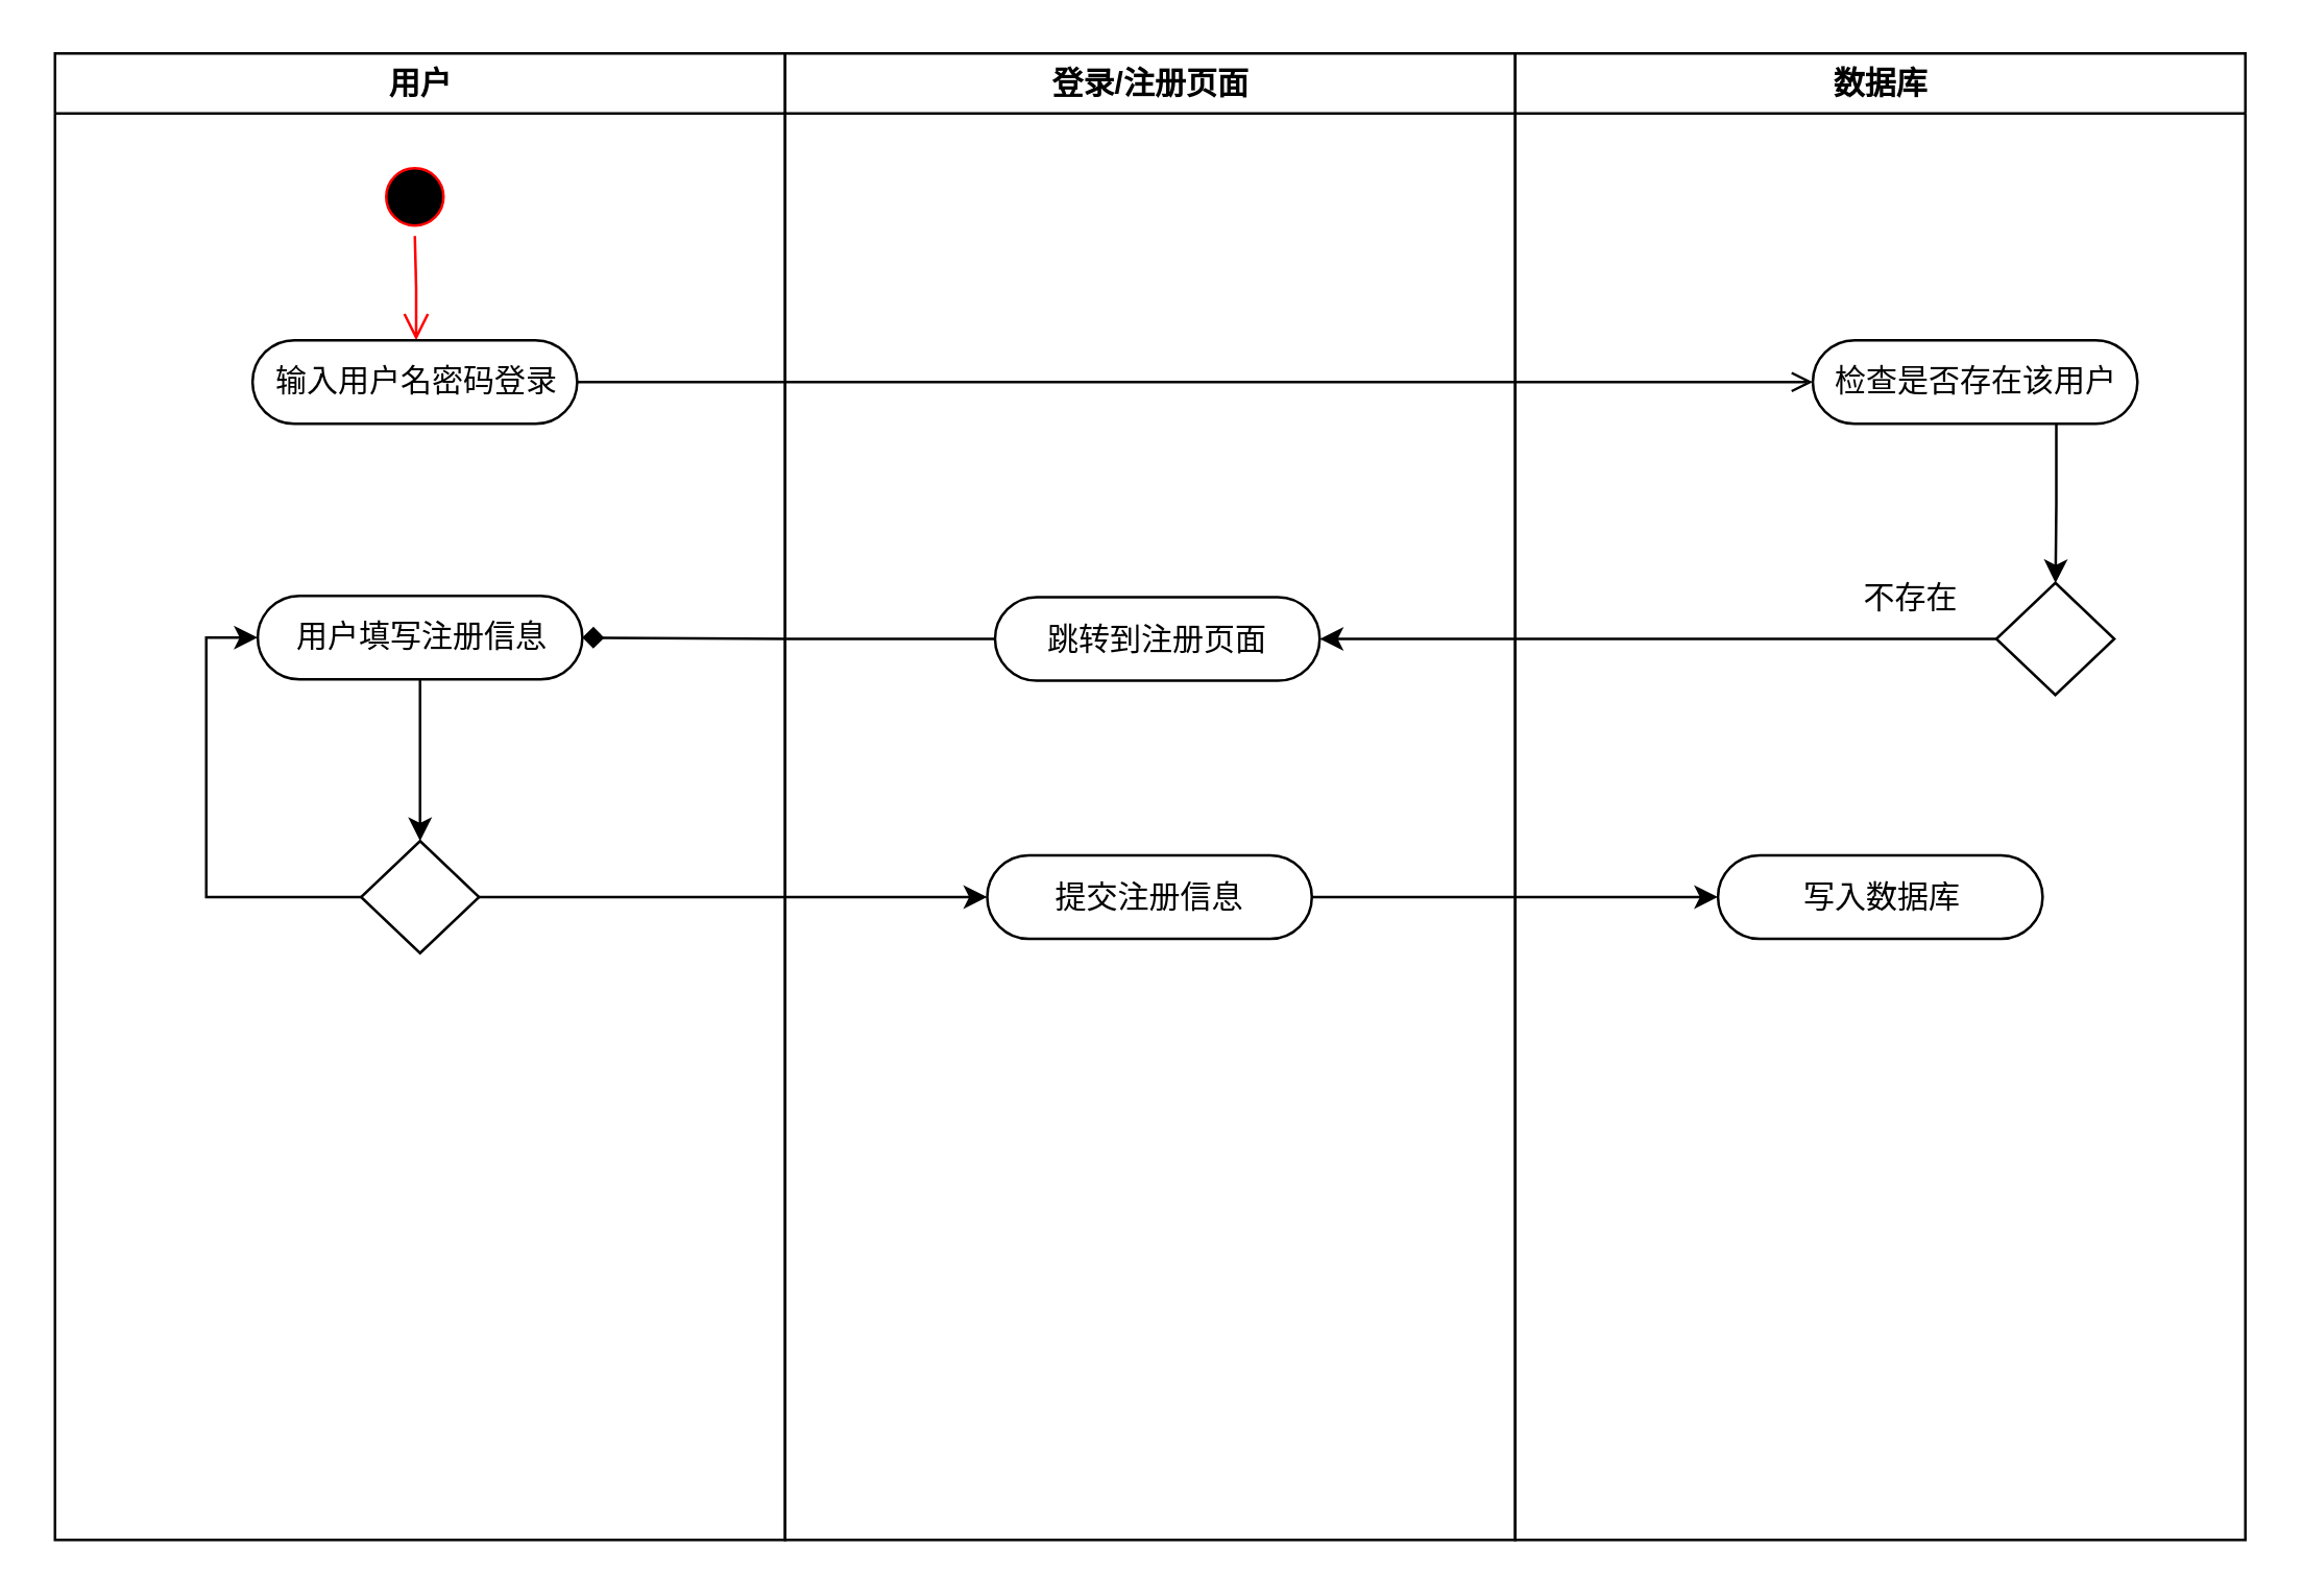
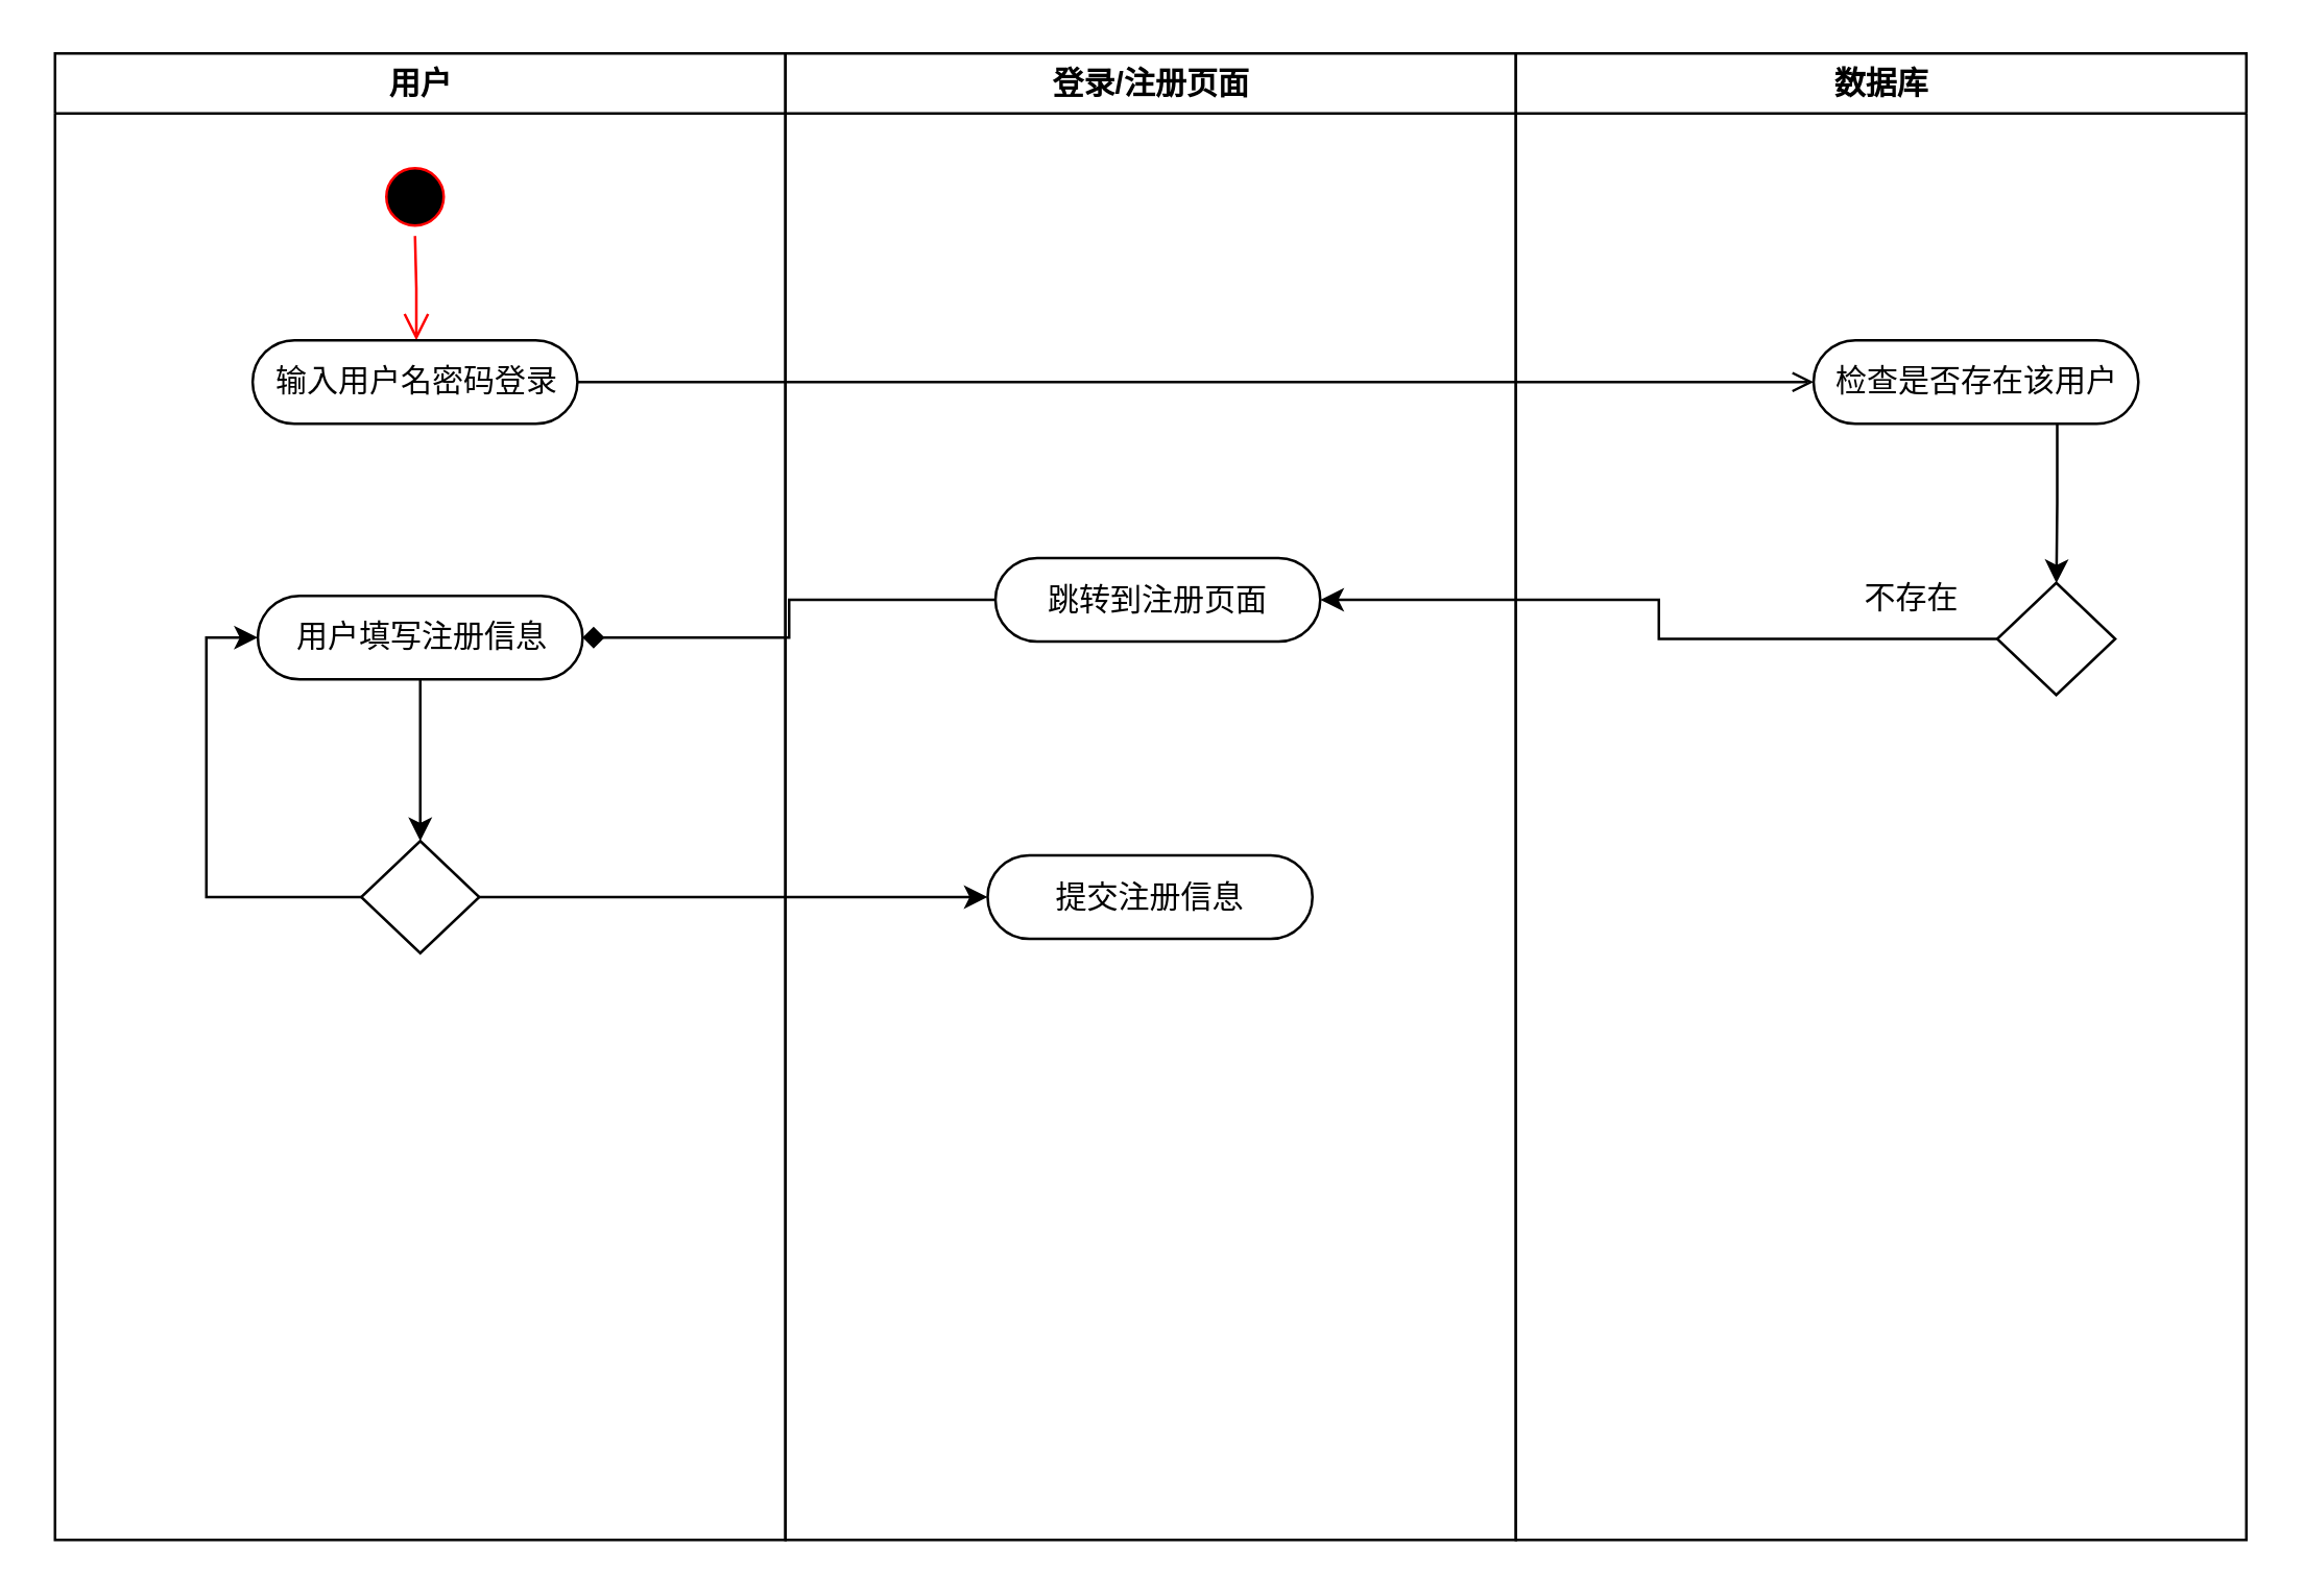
  <mxCell id="0" />
  <mxCell id="1" parent="0" />
  <mxCell id="2" value="用户" style="swimlane;whiteSpace=wrap" parent="1" vertex="1"><mxGeometry x="20.5" y="20" width="280" height="570" as="geometry" /></mxCell>
  <mxCell id="3" value="" style="ellipse;shape=startState;fillColor=#000000;strokeColor=#ff0000;" parent="2" vertex="1"><mxGeometry x="123" y="40" width="30" height="30" as="geometry" /></mxCell>
  <mxCell id="4" value="" style="edgeStyle=elbowEdgeStyle;elbow=horizontal;verticalAlign=bottom;endArrow=open;endSize=8;strokeColor=#FF0000;endFill=1;rounded=0" parent="2" source="3" edge="1"><mxGeometry x="123" y="40" as="geometry"><mxPoint x="138.5" y="110" as="targetPoint" /></mxGeometry></mxCell>
  <mxCell id="5" value="输入用户名密码登录" style="html=1;rounded=1;absoluteArcSize=0;arcSize=50;" parent="2" vertex="1"><mxGeometry x="75.75" y="110" width="124.5" height="32" as="geometry" /></mxCell>
  <mxCell id="6" style="edgeStyle=orthogonalEdgeStyle;rounded=0;orthogonalLoop=1;jettySize=auto;html=1;" edge="1" parent="2" source="7" target="9"><mxGeometry relative="1" as="geometry" /></mxCell>
  <mxCell id="7" value="用户填写注册信息" style="html=1;rounded=1;absoluteArcSize=0;arcSize=50;" vertex="1" parent="2"><mxGeometry x="77.75" y="208" width="124.5" height="32" as="geometry" /></mxCell>
  <mxCell id="8" style="edgeStyle=orthogonalEdgeStyle;rounded=0;orthogonalLoop=1;jettySize=auto;html=1;entryX=0;entryY=0.5;entryDx=0;entryDy=0;" edge="1" parent="2" source="9" target="7"><mxGeometry relative="1" as="geometry"><Array as="points"><mxPoint x="58" y="324" /><mxPoint x="58" y="224" /></Array></mxGeometry></mxCell>
  <mxCell id="9" value="" style="rhombus;whiteSpace=wrap;html=1;rounded=0;" vertex="1" parent="2"><mxGeometry x="117.38" y="302" width="45.25" height="43" as="geometry" /></mxCell>
  <mxCell id="10" value="登录/注册页面" style="swimlane;whiteSpace=wrap" parent="1" vertex="1"><mxGeometry x="300.5" y="20" width="280" height="570" as="geometry" /></mxCell>
- <mxCell id="11" value="跳转到注册页面" style="html=1;rounded=1;absoluteArcSize=0;arcSize=50;" vertex="1" parent="10"><mxGeometry x="80.5" y="208.5" width="124.5" height="32" as="geometry" /></mxCell>
+ <mxCell id="11" value="跳转到注册页面" style="html=1;rounded=1;absoluteArcSize=0;arcSize=50;" vertex="1" parent="10"><mxGeometry x="80.5" y="193.5" width="124.5" height="32" as="geometry" /></mxCell>
  <mxCell id="12" value="提交注册信息" style="html=1;rounded=1;absoluteArcSize=0;arcSize=50;" vertex="1" parent="10"><mxGeometry x="77.5" y="307.5" width="124.5" height="32" as="geometry" /></mxCell>
  <mxCell id="13" value="数据库" style="swimlane;whiteSpace=wrap" parent="1" vertex="1"><mxGeometry x="580.5" y="20" width="280" height="570" as="geometry" /></mxCell>
  <mxCell id="14" value="检查是否存在该用户" style="html=1;rounded=1;absoluteArcSize=0;arcSize=50;" parent="13" vertex="1"><mxGeometry x="114.12" y="110" width="124.5" height="32" as="geometry" /></mxCell>
  <mxCell id="15" value="" style="rhombus;whiteSpace=wrap;html=1;rounded=0;" parent="13" vertex="1"><mxGeometry x="184.5" y="203" width="45.25" height="43" as="geometry" /></mxCell>
  <mxCell id="16" value="" style="edgeStyle=orthogonalEdgeStyle;rounded=0;orthogonalLoop=1;jettySize=auto;html=1;exitX=0.75;exitY=1;exitDx=0;exitDy=0;" parent="13" source="14" target="15" edge="1"><mxGeometry relative="1" as="geometry"><mxPoint x="153.794" y="198.044" as="targetPoint" /></mxGeometry></mxCell>
  <mxCell id="17" value="不存在" style="text;html=1;align=center;verticalAlign=middle;resizable=0;points=[];autosize=1;strokeColor=none;fillColor=none;" vertex="1" parent="13"><mxGeometry x="128.5" y="200" width="46" height="18" as="geometry" /></mxCell>
- <mxCell id="18" value="写入数据库" style="html=1;rounded=1;absoluteArcSize=0;arcSize=50;" vertex="1" parent="13"><mxGeometry x="77.75" y="307.5" width="124.5" height="32" as="geometry" /></mxCell>
  <mxCell id="19" style="edgeStyle=orthogonalEdgeStyle;rounded=0;orthogonalLoop=1;jettySize=auto;html=1;entryX=0;entryY=0.5;entryDx=0;entryDy=0;endArrow=open;" parent="1" source="5" target="14" edge="1"><mxGeometry relative="1" as="geometry"><mxPoint x="678.412" y="146" as="targetPoint" /></mxGeometry></mxCell>
  <mxCell id="20" style="edgeStyle=orthogonalEdgeStyle;rounded=0;orthogonalLoop=1;jettySize=auto;html=1;entryX=1;entryY=0.5;entryDx=0;entryDy=0;" edge="1" parent="1" source="15" target="11"><mxGeometry relative="1" as="geometry" /></mxCell>
  <mxCell id="21" style="edgeStyle=orthogonalEdgeStyle;rounded=0;orthogonalLoop=1;jettySize=auto;html=1;entryX=1;entryY=0.5;entryDx=0;entryDy=0;endArrow=diamond;" edge="1" parent="1" source="11" target="7"><mxGeometry relative="1" as="geometry" /></mxCell>
  <mxCell id="22" style="edgeStyle=orthogonalEdgeStyle;rounded=0;orthogonalLoop=1;jettySize=auto;html=1;entryX=0;entryY=0.5;entryDx=0;entryDy=0;" edge="1" parent="1" source="9" target="12"><mxGeometry relative="1" as="geometry"><mxPoint x="406.4" y="343.5" as="targetPoint" /></mxGeometry></mxCell>
- <mxCell id="23" style="edgeStyle=orthogonalEdgeStyle;rounded=0;orthogonalLoop=1;jettySize=auto;html=1;entryX=0;entryY=0.5;entryDx=0;entryDy=0;" edge="1" parent="1" source="12" target="18"><mxGeometry relative="1" as="geometry"><mxPoint x="664" y="343.5" as="targetPoint" /></mxGeometry></mxCell>
